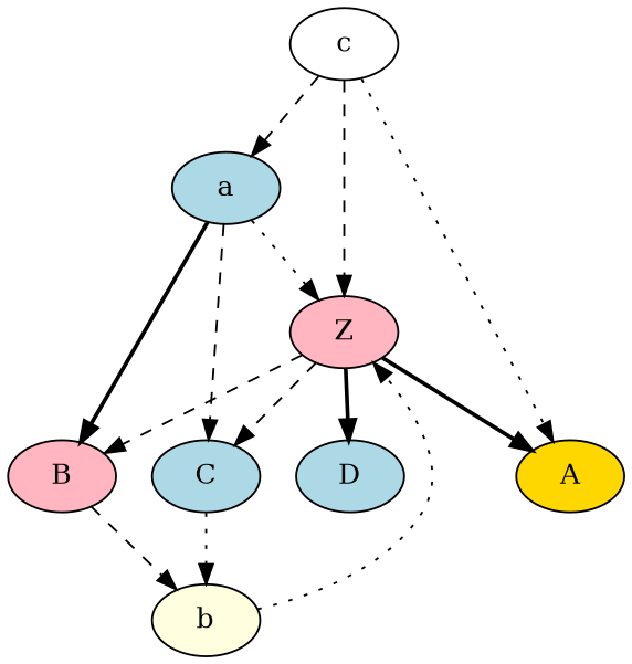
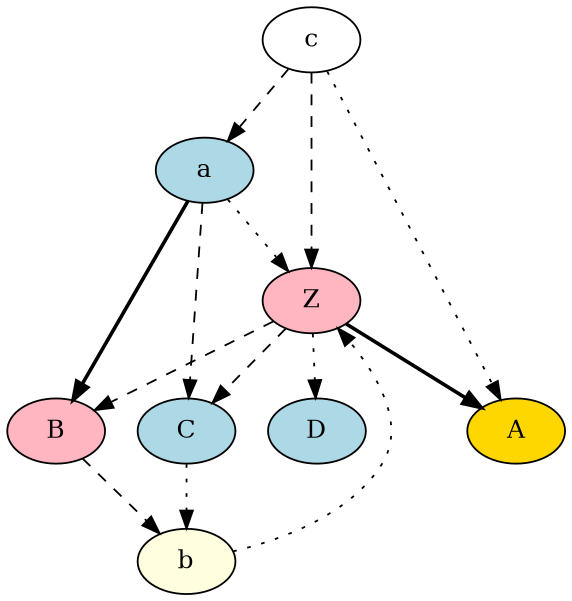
  digraph {
    fontname="DejaVu Serif"
    node [fillcolor=lightblue fontname="DejaVu Serif" style=filled]
    edge [fontname="DejaVu Serif" style=dashed]
    Z [fillcolor=lightpink]
    a
    B [fillcolor=lightpink]
    C
    A [fillcolor=gold]
    D
    b [fillcolor=lightyellow]
    c [fillcolor=white]
    Z -> B
    Z -> C
    Z -> A [style=bold]
-   Z -> D [style=bold]
+   Z -> D [style=dotted]
    a -> Z [style=dotted]
    a -> B [style=bold]
    a -> C
    B -> b
    C -> b [style=dotted]
    b -> Z [style=dotted]
    c -> Z
    c -> a
    c -> A [style=dotted]
  }
